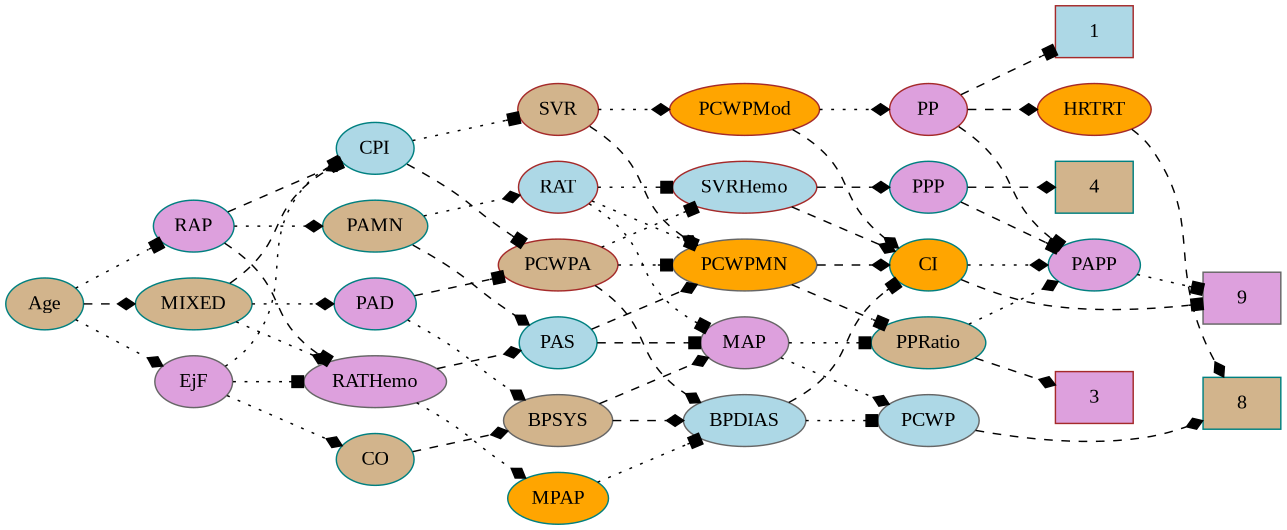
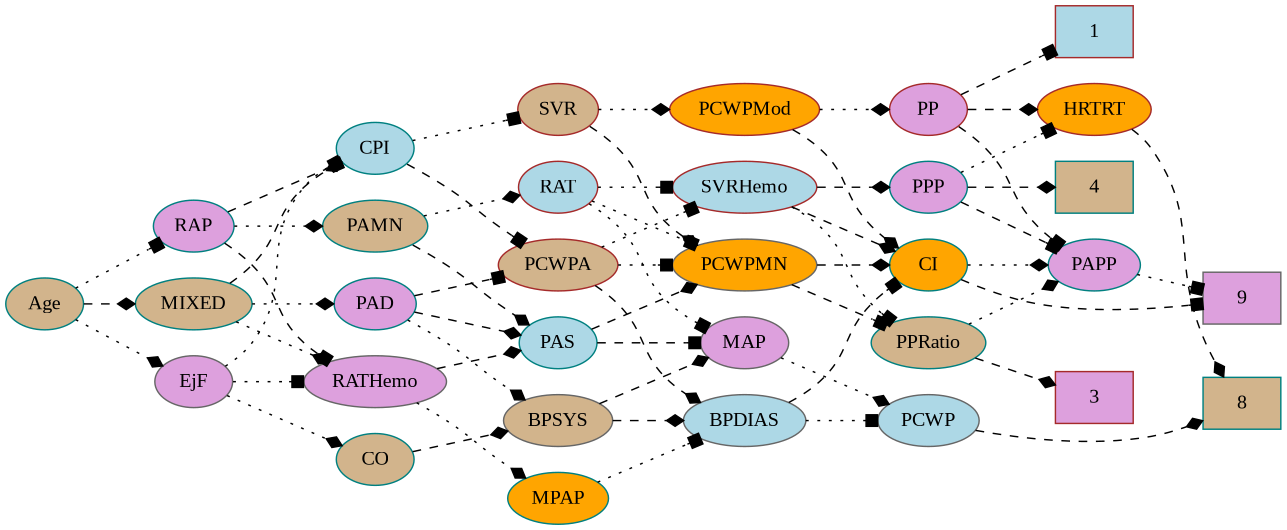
  strict digraph {
    fontname="Liberation Serif"
    rankdir=LR
    node [color=teal fillcolor=plum fontname="Liberation Serif" style=filled]
    edge [arrowhead=diamond fontname="Liberation Serif" style=dashed]
    1 [color=brown fillcolor=lightblue height=0.5 shape=box width=0.75]
    n2 [color=gray40 height=0.5 label=9 shape=box width=0.75]
    3 [color=brown height=0.5 shape=box width=0.75]
    4 [fillcolor=tan height=0.5 shape=box width=0.75]
    n5 [fillcolor=tan height=0.5 label=8 shape=box width=0.75]
    Age [fillcolor=tan height=0.5 width=0.75]
    EjF [color=gray40 height=0.5 width=0.75]
    RAP [height=0.5 width=0.77632]
    MIXED [fillcolor=tan height=0.5 width=1.1193]
    CO [fillcolor=tan height=0.5 width=0.75]
    RATHemo [color=gray40 height=0.5 width=1.3721]
    CPI [fillcolor=lightblue height=0.5 width=0.75]
    PAMN [fillcolor=tan height=0.5 width=1.011]
    PAD [height=0.5 width=0.79437]
    BPSYS [color=gray40 fillcolor=tan height=0.5 width=1.0471]
    MPAP [fillcolor=orange height=0.5 width=0.97491]
    PAS [fillcolor=lightblue height=0.5 width=0.75]
    PCWPA [color=brown fillcolor=tan height=0.5 width=1.1555]
    SVR [color=brown fillcolor=tan height=0.5 width=0.77632]
    RAT [color=brown fillcolor=lightblue height=0.5 width=0.75827]
    BPDIAS [color=gray40 fillcolor=lightblue height=0.5 width=1.1735]
    MAP [color=gray40 height=0.5 width=0.84854]
    PCWPMN [color=gray40 fillcolor=orange height=0.5 width=1.3902]
    SVRHemo [color=brown fillcolor=lightblue height=0.5 width=1.3902]
    PCWPMod [color=brown fillcolor=orange height=0.5 width=1.4443]
    CI [fillcolor=orange height=0.5 width=0.75]
    PCWP [color=gray40 fillcolor=lightblue height=0.5 width=0.97491]
    PAPP [height=0.5 width=0.88464]
    PPRatio [fillcolor=tan height=0.5 width=1.1013]
    PPP [height=0.5 width=0.75]
    PP [color=brown height=0.5 width=0.75]
    HRTRT [color=brown fillcolor=orange height=0.5 width=1.1013]
    Age -> EjF [style=dotted]
    Age -> RAP [arrowhead=box style=dotted]
    Age -> MIXED
    EjF -> CO [style=dotted]
    EjF -> RATHemo [arrowhead=box style=dotted]
    EjF -> CPI [arrowhead=box style=dotted]
    RAP -> RATHemo [arrowhead=box]
    RAP -> CPI [arrowhead=box]
    RAP -> PAMN [style=dotted]
    MIXED -> RATHemo [style=dotted]
    MIXED -> CPI
    MIXED -> PAD [style=dotted]
    CO -> BPSYS
    RATHemo -> MPAP [style=dotted]
    RATHemo -> PAS
    CPI -> PCWPA [arrowhead=box]
    CPI -> SVR [arrowhead=box style=dotted]
    PAMN -> PAS
    PAMN -> RAT [style=dotted]
    PAD -> BPSYS [style=dotted]
+   PAD -> PAS
    PAD -> PCWPA [arrowhead=box]
    BPSYS -> BPDIAS
    BPSYS -> MAP
    MPAP -> BPDIAS [arrowhead=box style=dotted]
    PAS -> MAP [arrowhead=box]
    PAS -> PCWPMN
    PCWPA -> BPDIAS
    PCWPA -> PCWPMN [arrowhead=box style=dotted]
    PCWPA -> SVRHemo [arrowhead=box style=dotted]
    SVR -> PCWPMN
    SVR -> PCWPMod [style=dotted]
    RAT -> MAP [arrowhead=box style=dotted]
    RAT -> PCWPMN [arrowhead=box style=dotted]
    RAT -> SVRHemo [arrowhead=box style=dotted]
    BPDIAS -> CI [arrowhead=box]
    BPDIAS -> PCWP [arrowhead=box style=dotted]
    MAP -> PCWP [style=dotted]
-   MAP -> PPRatio [arrowhead=box style=dotted]
+   SVRHemo -> PPRatio [arrowhead=box style=dotted]
    PCWPMN -> CI
    PCWPMN -> PPRatio [arrowhead=box]
    SVRHemo -> CI
    SVRHemo -> PPP
    PCWPMod -> CI
    PCWPMod -> PP [style=dotted]
    CI -> n2 [arrowhead=box]
    CI -> PAPP [style=dotted]
    PCWP -> n5
    PAPP -> n2 [arrowhead=box style=dotted]
    PPRatio -> 3
    PPRatio -> PAPP [style=dotted]
    PPP -> 4
    PPP -> PAPP [arrowhead=box]
+   PPP -> HRTRT [arrowhead=box style=dotted]
    PP -> 1 [arrowhead=box]
    PP -> PAPP [arrowhead=box]
    PP -> HRTRT
    HRTRT -> n5
  }
